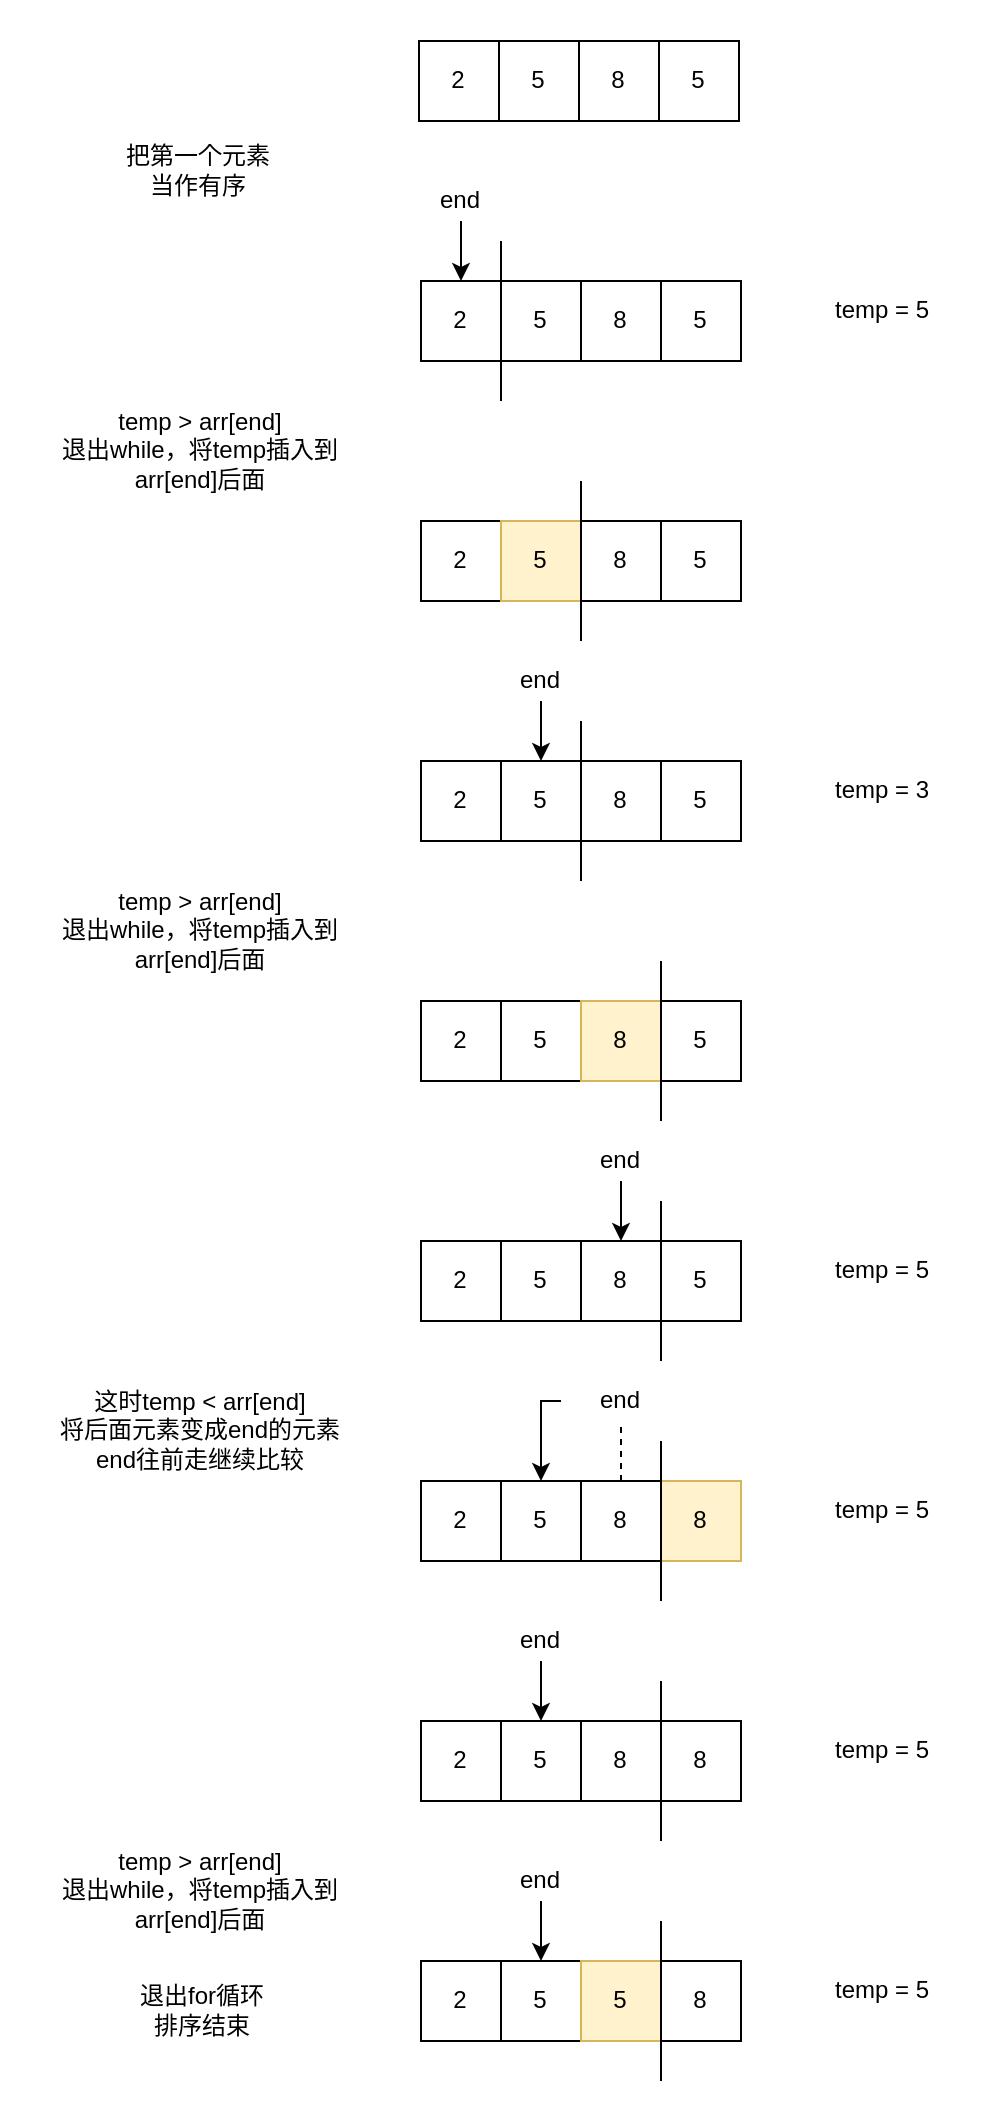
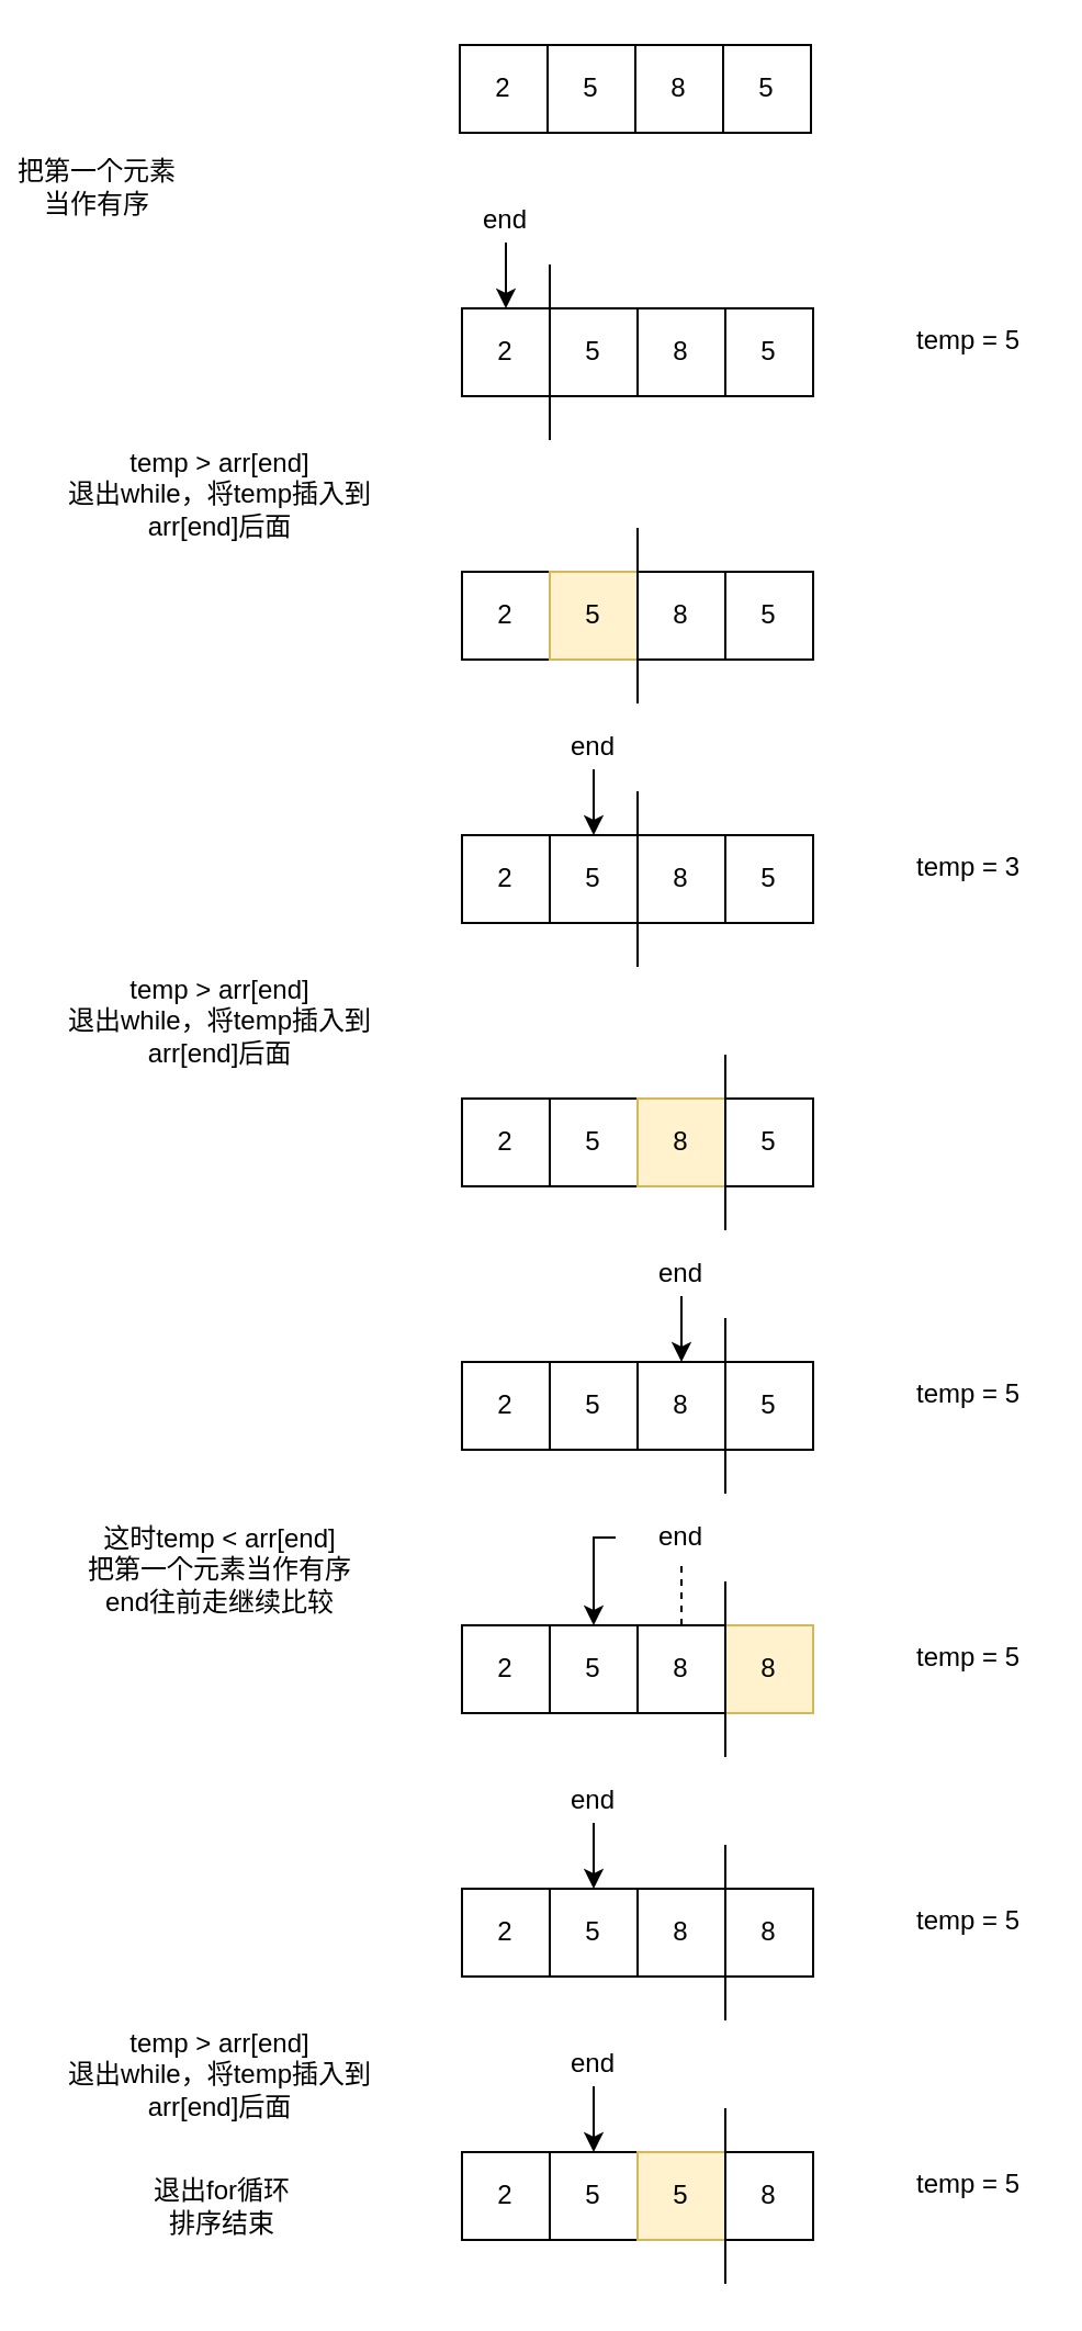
  <mxCell id="0" />
  <mxCell id="1" parent="0" />
- <mxCell id="2" value="把第一个元素当作有序" style="text;html=1;strokeColor=none;fillColor=none;align=center;verticalAlign=middle;whiteSpace=wrap;rounded=0;" vertex="1" parent="1"><mxGeometry x="59" y="70" width="80" height="30" as="geometry" /></mxCell>
+ <mxCell id="2" value="把第一个元素当作有序" style="text;html=1;strokeColor=none;fillColor=none;align=center;verticalAlign=middle;whiteSpace=wrap;rounded=0;" vertex="1" parent="1"><mxGeometry x="4" y="70" width="80" height="30" as="geometry" /></mxCell>
  <mxCell id="3" value="2" style="rounded=0;whiteSpace=wrap;html=1;" vertex="1" parent="1"><mxGeometry x="209" y="20" width="40" height="40" as="geometry" /></mxCell>
  <mxCell id="4" value="5" style="rounded=0;whiteSpace=wrap;html=1;" vertex="1" parent="1"><mxGeometry x="249" y="20" width="40" height="40" as="geometry" /></mxCell>
  <mxCell id="5" value="8" style="rounded=0;whiteSpace=wrap;html=1;" vertex="1" parent="1"><mxGeometry x="289" y="20" width="40" height="40" as="geometry" /></mxCell>
  <mxCell id="6" value="5" style="rounded=0;whiteSpace=wrap;html=1;" vertex="1" parent="1"><mxGeometry x="329" y="20" width="40" height="40" as="geometry" /></mxCell>
  <mxCell id="7" value="2" style="rounded=0;whiteSpace=wrap;html=1;" vertex="1" parent="1"><mxGeometry x="210" y="140" width="40" height="40" as="geometry" /></mxCell>
  <mxCell id="8" value="5" style="rounded=0;whiteSpace=wrap;html=1;" vertex="1" parent="1"><mxGeometry x="250" y="140" width="40" height="40" as="geometry" /></mxCell>
  <mxCell id="9" value="8" style="rounded=0;whiteSpace=wrap;html=1;" vertex="1" parent="1"><mxGeometry x="290" y="140" width="40" height="40" as="geometry" /></mxCell>
  <mxCell id="10" value="5" style="rounded=0;whiteSpace=wrap;html=1;" vertex="1" parent="1"><mxGeometry x="330" y="140" width="40" height="40" as="geometry" /></mxCell>
  <mxCell id="11" value="" style="endArrow=none;html=1;rounded=0;" edge="1" parent="1"><mxGeometry width="50" height="50" relative="1" as="geometry"><mxPoint x="250" y="200" as="sourcePoint" /><mxPoint x="250" y="120" as="targetPoint" /></mxGeometry></mxCell>
  <mxCell id="12" style="edgeStyle=orthogonalEdgeStyle;rounded=0;orthogonalLoop=1;jettySize=auto;html=1;" edge="1" parent="1" source="13" target="7"><mxGeometry relative="1" as="geometry" /></mxCell>
  <mxCell id="13" value="end" style="text;html=1;strokeColor=none;fillColor=none;align=center;verticalAlign=middle;whiteSpace=wrap;rounded=0;" vertex="1" parent="1"><mxGeometry x="200" y="90" width="60" height="20" as="geometry" /></mxCell>
  <mxCell id="14" value="temp = 5" style="text;html=1;strokeColor=none;fillColor=none;align=center;verticalAlign=middle;whiteSpace=wrap;rounded=0;" vertex="1" parent="1"><mxGeometry x="411" y="140" width="60" height="30" as="geometry" /></mxCell>
  <mxCell id="15" value="2" style="rounded=0;whiteSpace=wrap;html=1;" vertex="1" parent="1"><mxGeometry x="210" y="260" width="40" height="40" as="geometry" /></mxCell>
  <mxCell id="16" value="5" style="rounded=0;whiteSpace=wrap;html=1;fillColor=#fff2cc;strokeColor=#d6b656;" vertex="1" parent="1"><mxGeometry x="250" y="260" width="40" height="40" as="geometry" /></mxCell>
  <mxCell id="17" value="8" style="rounded=0;whiteSpace=wrap;html=1;" vertex="1" parent="1"><mxGeometry x="290" y="260" width="40" height="40" as="geometry" /></mxCell>
  <mxCell id="18" value="5" style="rounded=0;whiteSpace=wrap;html=1;" vertex="1" parent="1"><mxGeometry x="330" y="260" width="40" height="40" as="geometry" /></mxCell>
  <mxCell id="19" value="" style="endArrow=none;html=1;rounded=0;" edge="1" parent="1"><mxGeometry width="50" height="50" relative="1" as="geometry"><mxPoint x="290" y="320" as="sourcePoint" /><mxPoint x="290" y="240" as="targetPoint" /></mxGeometry></mxCell>
  <mxCell id="20" value="2" style="rounded=0;whiteSpace=wrap;html=1;" vertex="1" parent="1"><mxGeometry x="210" y="380" width="40" height="40" as="geometry" /></mxCell>
  <mxCell id="21" value="5" style="rounded=0;whiteSpace=wrap;html=1;" vertex="1" parent="1"><mxGeometry x="250" y="380" width="40" height="40" as="geometry" /></mxCell>
  <mxCell id="22" value="8" style="rounded=0;whiteSpace=wrap;html=1;" vertex="1" parent="1"><mxGeometry x="290" y="380" width="40" height="40" as="geometry" /></mxCell>
  <mxCell id="23" value="5" style="rounded=0;whiteSpace=wrap;html=1;" vertex="1" parent="1"><mxGeometry x="330" y="380" width="40" height="40" as="geometry" /></mxCell>
  <mxCell id="24" value="" style="endArrow=none;html=1;rounded=0;" edge="1" parent="1"><mxGeometry width="50" height="50" relative="1" as="geometry"><mxPoint x="290" y="440" as="sourcePoint" /><mxPoint x="290" y="360" as="targetPoint" /></mxGeometry></mxCell>
  <mxCell id="25" style="edgeStyle=orthogonalEdgeStyle;rounded=0;orthogonalLoop=1;jettySize=auto;html=1;" edge="1" parent="1" source="26"><mxGeometry relative="1" as="geometry"><mxPoint x="270" y="380" as="targetPoint" /></mxGeometry></mxCell>
  <mxCell id="26" value="end" style="text;html=1;strokeColor=none;fillColor=none;align=center;verticalAlign=middle;whiteSpace=wrap;rounded=0;" vertex="1" parent="1"><mxGeometry x="240" y="330" width="60" height="20" as="geometry" /></mxCell>
  <mxCell id="27" value="temp = 3" style="text;html=1;strokeColor=none;fillColor=none;align=center;verticalAlign=middle;whiteSpace=wrap;rounded=0;" vertex="1" parent="1"><mxGeometry x="411" y="380" width="60" height="30" as="geometry" /></mxCell>
  <mxCell id="28" value="temp &amp;gt; arr[end]&lt;br&gt;退出while，将temp插入到arr[end]后面" style="text;html=1;strokeColor=none;fillColor=none;align=center;verticalAlign=middle;whiteSpace=wrap;rounded=0;" vertex="1" parent="1"><mxGeometry x="20" y="210" width="160" height="30" as="geometry" /></mxCell>
  <mxCell id="29" value="2" style="rounded=0;whiteSpace=wrap;html=1;" vertex="1" parent="1"><mxGeometry x="210" y="500" width="40" height="40" as="geometry" /></mxCell>
  <mxCell id="30" value="5" style="rounded=0;whiteSpace=wrap;html=1;" vertex="1" parent="1"><mxGeometry x="250" y="500" width="40" height="40" as="geometry" /></mxCell>
  <mxCell id="31" value="8" style="rounded=0;whiteSpace=wrap;html=1;fillColor=#fff2cc;strokeColor=#d6b656;" vertex="1" parent="1"><mxGeometry x="290" y="500" width="40" height="40" as="geometry" /></mxCell>
  <mxCell id="32" value="5" style="rounded=0;whiteSpace=wrap;html=1;" vertex="1" parent="1"><mxGeometry x="330" y="500" width="40" height="40" as="geometry" /></mxCell>
  <mxCell id="33" value="" style="endArrow=none;html=1;rounded=0;" edge="1" parent="1"><mxGeometry width="50" height="50" relative="1" as="geometry"><mxPoint x="330" y="560" as="sourcePoint" /><mxPoint x="330" y="480" as="targetPoint" /></mxGeometry></mxCell>
  <mxCell id="34" value="temp &amp;gt; arr[end]&lt;br&gt;退出while，将temp插入到arr[end]后面" style="text;html=1;strokeColor=none;fillColor=none;align=center;verticalAlign=middle;whiteSpace=wrap;rounded=0;" vertex="1" parent="1"><mxGeometry x="20" y="450" width="160" height="30" as="geometry" /></mxCell>
  <mxCell id="35" value="2" style="rounded=0;whiteSpace=wrap;html=1;" vertex="1" parent="1"><mxGeometry x="210" y="620" width="40" height="40" as="geometry" /></mxCell>
  <mxCell id="36" value="5" style="rounded=0;whiteSpace=wrap;html=1;" vertex="1" parent="1"><mxGeometry x="250" y="620" width="40" height="40" as="geometry" /></mxCell>
  <mxCell id="37" value="8" style="rounded=0;whiteSpace=wrap;html=1;" vertex="1" parent="1"><mxGeometry x="290" y="620" width="40" height="40" as="geometry" /></mxCell>
  <mxCell id="38" value="5" style="rounded=0;whiteSpace=wrap;html=1;" vertex="1" parent="1"><mxGeometry x="330" y="620" width="40" height="40" as="geometry" /></mxCell>
  <mxCell id="39" value="" style="endArrow=none;html=1;rounded=0;" edge="1" parent="1"><mxGeometry width="50" height="50" relative="1" as="geometry"><mxPoint x="330" y="680" as="sourcePoint" /><mxPoint x="330" y="600" as="targetPoint" /></mxGeometry></mxCell>
  <mxCell id="40" style="edgeStyle=orthogonalEdgeStyle;rounded=0;orthogonalLoop=1;jettySize=auto;html=1;" edge="1" parent="1" source="41"><mxGeometry relative="1" as="geometry"><mxPoint x="310" y="620" as="targetPoint" /></mxGeometry></mxCell>
  <mxCell id="41" value="end" style="text;html=1;strokeColor=none;fillColor=none;align=center;verticalAlign=middle;whiteSpace=wrap;rounded=0;" vertex="1" parent="1"><mxGeometry x="280" y="570" width="60" height="20" as="geometry" /></mxCell>
  <mxCell id="42" value="temp = 5" style="text;html=1;strokeColor=none;fillColor=none;align=center;verticalAlign=middle;whiteSpace=wrap;rounded=0;" vertex="1" parent="1"><mxGeometry x="411" y="620" width="60" height="30" as="geometry" /></mxCell>
  <mxCell id="43" value="2" style="rounded=0;whiteSpace=wrap;html=1;" vertex="1" parent="1"><mxGeometry x="210" y="740" width="40" height="40" as="geometry" /></mxCell>
  <mxCell id="44" value="5" style="rounded=0;whiteSpace=wrap;html=1;" vertex="1" parent="1"><mxGeometry x="250" y="740" width="40" height="40" as="geometry" /></mxCell>
  <mxCell id="45" value="8" style="rounded=0;whiteSpace=wrap;html=1;" vertex="1" parent="1"><mxGeometry x="290" y="740" width="40" height="40" as="geometry" /></mxCell>
  <mxCell id="46" value="8" style="rounded=0;whiteSpace=wrap;html=1;fillColor=#fff2cc;strokeColor=#d6b656;" vertex="1" parent="1"><mxGeometry x="330" y="740" width="40" height="40" as="geometry" /></mxCell>
  <mxCell id="47" value="" style="endArrow=none;html=1;rounded=0;" edge="1" parent="1"><mxGeometry width="50" height="50" relative="1" as="geometry"><mxPoint x="330" y="800" as="sourcePoint" /><mxPoint x="330" y="720" as="targetPoint" /></mxGeometry></mxCell>
  <mxCell id="48" style="edgeStyle=orthogonalEdgeStyle;rounded=0;orthogonalLoop=1;jettySize=auto;html=1;" edge="1" parent="1" source="49"><mxGeometry relative="1" as="geometry"><mxPoint x="270" y="740" as="targetPoint" /><Array as="points"><mxPoint x="270" y="700" /></Array></mxGeometry></mxCell>
  <mxCell id="49" value="end" style="text;html=1;strokeColor=none;fillColor=none;align=center;verticalAlign=middle;whiteSpace=wrap;rounded=0;" vertex="1" parent="1"><mxGeometry x="280" y="690" width="60" height="20" as="geometry" /></mxCell>
  <mxCell id="50" value="temp = 5" style="text;html=1;strokeColor=none;fillColor=none;align=center;verticalAlign=middle;whiteSpace=wrap;rounded=0;" vertex="1" parent="1"><mxGeometry x="411" y="740" width="60" height="30" as="geometry" /></mxCell>
- <mxCell id="51" value="这时temp &amp;lt; arr[end]&lt;br&gt;将后面元素变成end的元素&lt;br&gt;end往前走继续比较" style="text;html=1;strokeColor=none;fillColor=none;align=center;verticalAlign=middle;whiteSpace=wrap;rounded=0;" vertex="1" parent="1"><mxGeometry x="20" y="700" width="160" height="30" as="geometry" /></mxCell>
+ <mxCell id="51" value="这时temp &amp;lt; arr[end]&lt;br&gt;把第一个元素当作有序&lt;br&gt;end往前走继续比较" style="text;html=1;strokeColor=none;fillColor=none;align=center;verticalAlign=middle;whiteSpace=wrap;rounded=0;" vertex="1" parent="1"><mxGeometry x="20" y="700" width="160" height="30" as="geometry" /></mxCell>
  <mxCell id="52" value="" style="endArrow=none;dashed=1;html=1;rounded=0;exitX=0.5;exitY=0;exitDx=0;exitDy=0;" edge="1" parent="1" source="45"><mxGeometry width="50" height="50" relative="1" as="geometry"><mxPoint x="280" y="710" as="sourcePoint" /><mxPoint x="310" y="710" as="targetPoint" /></mxGeometry></mxCell>
  <mxCell id="53" value="2" style="rounded=0;whiteSpace=wrap;html=1;" vertex="1" parent="1"><mxGeometry x="210" y="860" width="40" height="40" as="geometry" /></mxCell>
  <mxCell id="54" value="5" style="rounded=0;whiteSpace=wrap;html=1;" vertex="1" parent="1"><mxGeometry x="250" y="860" width="40" height="40" as="geometry" /></mxCell>
  <mxCell id="55" value="8" style="rounded=0;whiteSpace=wrap;html=1;" vertex="1" parent="1"><mxGeometry x="290" y="860" width="40" height="40" as="geometry" /></mxCell>
  <mxCell id="56" value="8" style="rounded=0;whiteSpace=wrap;html=1;" vertex="1" parent="1"><mxGeometry x="330" y="860" width="40" height="40" as="geometry" /></mxCell>
  <mxCell id="57" value="" style="endArrow=none;html=1;rounded=0;" edge="1" parent="1"><mxGeometry width="50" height="50" relative="1" as="geometry"><mxPoint x="330" y="920" as="sourcePoint" /><mxPoint x="330" y="840" as="targetPoint" /></mxGeometry></mxCell>
  <mxCell id="58" value="temp = 5" style="text;html=1;strokeColor=none;fillColor=none;align=center;verticalAlign=middle;whiteSpace=wrap;rounded=0;" vertex="1" parent="1"><mxGeometry x="411" y="860" width="60" height="30" as="geometry" /></mxCell>
  <mxCell id="59" style="edgeStyle=orthogonalEdgeStyle;rounded=0;orthogonalLoop=1;jettySize=auto;html=1;" edge="1" parent="1" source="60" target="54"><mxGeometry relative="1" as="geometry" /></mxCell>
  <mxCell id="60" value="end" style="text;html=1;strokeColor=none;fillColor=none;align=center;verticalAlign=middle;whiteSpace=wrap;rounded=0;" vertex="1" parent="1"><mxGeometry x="240" y="810" width="60" height="20" as="geometry" /></mxCell>
  <mxCell id="61" value="temp &amp;gt; arr[end]&lt;br&gt;退出while，将temp插入到arr[end]后面" style="text;html=1;strokeColor=none;fillColor=none;align=center;verticalAlign=middle;whiteSpace=wrap;rounded=0;" vertex="1" parent="1"><mxGeometry x="20" y="930" width="160" height="30" as="geometry" /></mxCell>
  <mxCell id="62" value="2" style="rounded=0;whiteSpace=wrap;html=1;" vertex="1" parent="1"><mxGeometry x="210" y="980" width="40" height="40" as="geometry" /></mxCell>
  <mxCell id="63" value="5" style="rounded=0;whiteSpace=wrap;html=1;" vertex="1" parent="1"><mxGeometry x="250" y="980" width="40" height="40" as="geometry" /></mxCell>
  <mxCell id="64" value="5" style="rounded=0;whiteSpace=wrap;html=1;fillColor=#fff2cc;strokeColor=#d6b656;" vertex="1" parent="1"><mxGeometry x="290" y="980" width="40" height="40" as="geometry" /></mxCell>
  <mxCell id="65" value="8" style="rounded=0;whiteSpace=wrap;html=1;" vertex="1" parent="1"><mxGeometry x="330" y="980" width="40" height="40" as="geometry" /></mxCell>
  <mxCell id="66" value="" style="endArrow=none;html=1;rounded=0;" edge="1" parent="1"><mxGeometry width="50" height="50" relative="1" as="geometry"><mxPoint x="330" y="1040" as="sourcePoint" /><mxPoint x="330" y="960" as="targetPoint" /></mxGeometry></mxCell>
  <mxCell id="67" value="temp = 5" style="text;html=1;strokeColor=none;fillColor=none;align=center;verticalAlign=middle;whiteSpace=wrap;rounded=0;" vertex="1" parent="1"><mxGeometry x="411" y="980" width="60" height="30" as="geometry" /></mxCell>
  <mxCell id="68" style="edgeStyle=orthogonalEdgeStyle;rounded=0;orthogonalLoop=1;jettySize=auto;html=1;" edge="1" parent="1" source="69" target="63"><mxGeometry relative="1" as="geometry" /></mxCell>
  <mxCell id="69" value="end" style="text;html=1;strokeColor=none;fillColor=none;align=center;verticalAlign=middle;whiteSpace=wrap;rounded=0;" vertex="1" parent="1"><mxGeometry x="240" y="930" width="60" height="20" as="geometry" /></mxCell>
  <mxCell id="70" value="退出for循环&lt;br&gt;排序结束" style="text;html=1;strokeColor=none;fillColor=none;align=center;verticalAlign=middle;whiteSpace=wrap;rounded=0;" vertex="1" parent="1"><mxGeometry x="56" y="990" width="90" height="30" as="geometry" /></mxCell>
